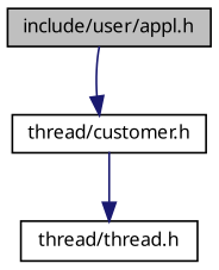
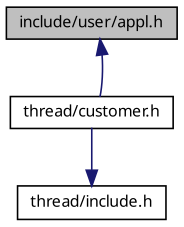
  digraph {
    fontname="Noto Sans"
    node [color=black fontname="Noto Sans" fontsize=10 shape=record]
    edge [color=midnightblue fontname="Noto Sans" fontsize=10 labelfontname=Helvetica labelfontsize=10 style=solid]
    n1 [fillcolor=grey75 fontcolor=black height=0.2 label="include/user/appl.h" style=filled width=0.4]
    n2 [height=0.2 label="thread/customer.h" width=0.4]
-   n3 [height=0.2 label="thread/thread.h" width=0.4]
-   n1 -> n2
+   n3 [height=0.2 label="thread/include.h" width=0.4]
+   n2 -> n1
    n2 -> n3
  }
